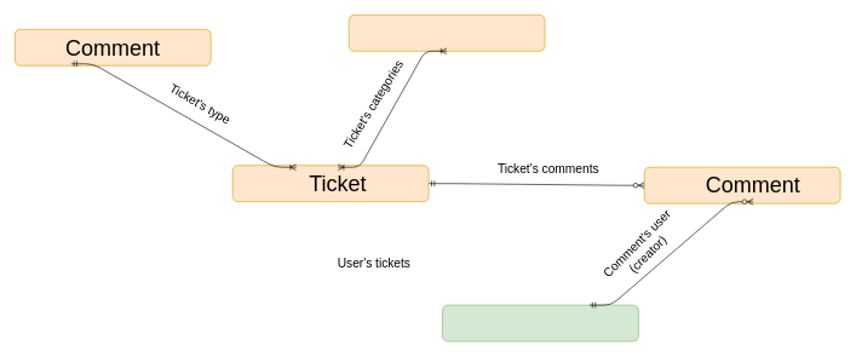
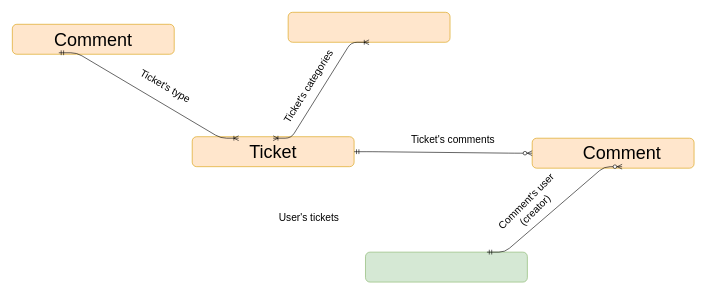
  <mxCell id="0" />
  <mxCell id="1" parent="0" />
  <mxCell id="2" value="" style="rounded=1;whiteSpace=wrap;html=1;fillColor=#d5e8d4;strokeColor=#82b366;" vertex="1" parent="1"><mxGeometry x="609" y="420" width="270" height="50" as="geometry" /></mxCell>
  <mxCell id="3" value="" style="rounded=1;whiteSpace=wrap;html=1;fillColor=#ffe6cc;strokeColor=#d79b00;" vertex="1" parent="1"><mxGeometry x="320" y="227.5" width="270" height="50" as="geometry" /></mxCell>
- <mxCell id="4" value="&lt;span style=&quot;font-size: 30px&quot;&gt;Ticket&lt;/span&gt;" style="text;html=1;strokeColor=none;fillColor=none;align=center;verticalAlign=middle;whiteSpace=wrap;rounded=0;" vertex="1" parent="1"><mxGeometry x="350" y="230" width="230" height="45" as="geometry" /></mxCell>
+ <mxCell id="4" value="&lt;span style=&quot;font-size: 30px&quot;&gt;Ticket&lt;/span&gt;" style="text;html=1;strokeColor=none;fillColor=none;align=center;verticalAlign=middle;whiteSpace=wrap;rounded=0;" vertex="1" parent="1"><mxGeometry x="340" y="230" width="230" height="45" as="geometry" /></mxCell>
  <mxCell id="5" value="" style="rounded=1;whiteSpace=wrap;html=1;fillColor=#ffe6cc;strokeColor=#d79b00;" vertex="1" parent="1"><mxGeometry x="887" y="230" width="270" height="50" as="geometry" /></mxCell>
  <mxCell id="6" value="&lt;span style=&quot;font-size: 30px&quot;&gt;Сomment&lt;/span&gt;" style="text;html=1;strokeColor=none;fillColor=none;align=center;verticalAlign=middle;whiteSpace=wrap;rounded=0;" vertex="1" parent="1"><mxGeometry x="922" y="232.5" width="230" height="45" as="geometry" /></mxCell>
  <mxCell id="7" value="&lt;font style=&quot;font-size: 17px&quot;&gt;User's tickets&lt;/font&gt;" style="text;html=1;strokeColor=none;fillColor=none;align=center;verticalAlign=middle;whiteSpace=wrap;rounded=0;rotation=0;" vertex="1" parent="1"><mxGeometry x="440" y="353" width="150" height="20" as="geometry" /></mxCell>
  <mxCell id="8" value="&lt;font style=&quot;font-size: 17px&quot;&gt;Ticket's comments&lt;/font&gt;" style="text;html=1;strokeColor=none;fillColor=none;align=center;verticalAlign=middle;whiteSpace=wrap;rounded=0;rotation=0;" vertex="1" parent="1"><mxGeometry x="680" y="222.5" width="150" height="20" as="geometry" /></mxCell>
  <mxCell id="9" value="&lt;font style=&quot;font-size: 17px&quot;&gt;Comment's user (creator)&lt;br&gt;&lt;/font&gt;" style="text;html=1;strokeColor=none;fillColor=none;align=center;verticalAlign=middle;whiteSpace=wrap;rounded=0;rotation=-45;" vertex="1" parent="1"><mxGeometry x="810" y="333" width="150" height="20" as="geometry" /></mxCell>
  <mxCell id="10" value="" style="rounded=1;whiteSpace=wrap;html=1;fillColor=#ffe6cc;strokeColor=#d79b00;" vertex="1" parent="1"><mxGeometry x="480" y="20" width="270" height="50" as="geometry" /></mxCell>
  <mxCell id="11" value="&lt;font style=&quot;font-size: 17px&quot;&gt;Ticket's categories&lt;br&gt;&lt;/font&gt;" style="text;html=1;strokeColor=none;fillColor=none;align=center;verticalAlign=middle;whiteSpace=wrap;rounded=0;rotation=-58;" vertex="1" parent="1"><mxGeometry x="440" y="134" width="150" height="20" as="geometry" /></mxCell>
  <mxCell id="12" value="" style="edgeStyle=entityRelationEdgeStyle;fontSize=12;html=1;endArrow=ERoneToMany;startArrow=ERoneToMany;exitX=0.5;exitY=0;exitDx=0;exitDy=0;entryX=0.5;entryY=1;entryDx=0;entryDy=0;" edge="1" parent="1" source="4" target="10"><mxGeometry width="100" height="100" relative="1" as="geometry"><mxPoint x="700" y="320" as="sourcePoint" /><mxPoint x="800" y="220" as="targetPoint" /></mxGeometry></mxCell>
  <mxCell id="13" value="" style="edgeStyle=entityRelationEdgeStyle;fontSize=12;html=1;endArrow=ERzeroToMany;startArrow=ERmandOne;exitX=1;exitY=0.5;exitDx=0;exitDy=0;entryX=0;entryY=0.5;entryDx=0;entryDy=0;" edge="1" parent="1" source="3" target="5"><mxGeometry width="100" height="100" relative="1" as="geometry"><mxPoint x="710" y="260" as="sourcePoint" /><mxPoint x="810" y="160" as="targetPoint" /></mxGeometry></mxCell>
  <mxCell id="14" value="" style="edgeStyle=entityRelationEdgeStyle;fontSize=12;html=1;endArrow=ERzeroToMany;startArrow=ERmandOne;exitX=0.75;exitY=0;exitDx=0;exitDy=0;entryX=0.5;entryY=1;entryDx=0;entryDy=0;" edge="1" parent="1" source="2" target="6"><mxGeometry width="100" height="100" relative="1" as="geometry"><mxPoint x="710" y="350" as="sourcePoint" /><mxPoint x="810" y="250" as="targetPoint" /></mxGeometry></mxCell>
  <mxCell id="15" value="" style="rounded=1;whiteSpace=wrap;html=1;fillColor=#ffe6cc;strokeColor=#d79b00;" vertex="1" parent="1"><mxGeometry x="20" y="40" width="270" height="50" as="geometry" /></mxCell>
  <mxCell id="16" value="&lt;span style=&quot;font-size: 30px&quot;&gt;Comment&lt;/span&gt;" style="text;html=1;strokeColor=none;fillColor=none;align=center;verticalAlign=middle;whiteSpace=wrap;rounded=0;" vertex="1" parent="1"><mxGeometry x="40" y="42.5" width="230" height="45" as="geometry" /></mxCell>
  <mxCell id="17" value="" style="edgeStyle=entityRelationEdgeStyle;fontSize=12;html=1;endArrow=ERoneToMany;startArrow=ERmandOne;exitX=0.25;exitY=1;exitDx=0;exitDy=0;entryX=0.25;entryY=0;entryDx=0;entryDy=0;" edge="1" parent="1" source="16" target="4"><mxGeometry width="100" height="100" relative="1" as="geometry"><mxPoint x="360" y="230" as="sourcePoint" /><mxPoint x="460" y="130" as="targetPoint" /></mxGeometry></mxCell>
  <mxCell id="18" value="&lt;font style=&quot;font-size: 17px&quot;&gt;Ticket's type&lt;br&gt;&lt;/font&gt;" style="text;html=1;strokeColor=none;fillColor=none;align=center;verticalAlign=middle;whiteSpace=wrap;rounded=0;rotation=30;" vertex="1" parent="1"><mxGeometry x="200" y="134" width="150" height="20" as="geometry" /></mxCell>
